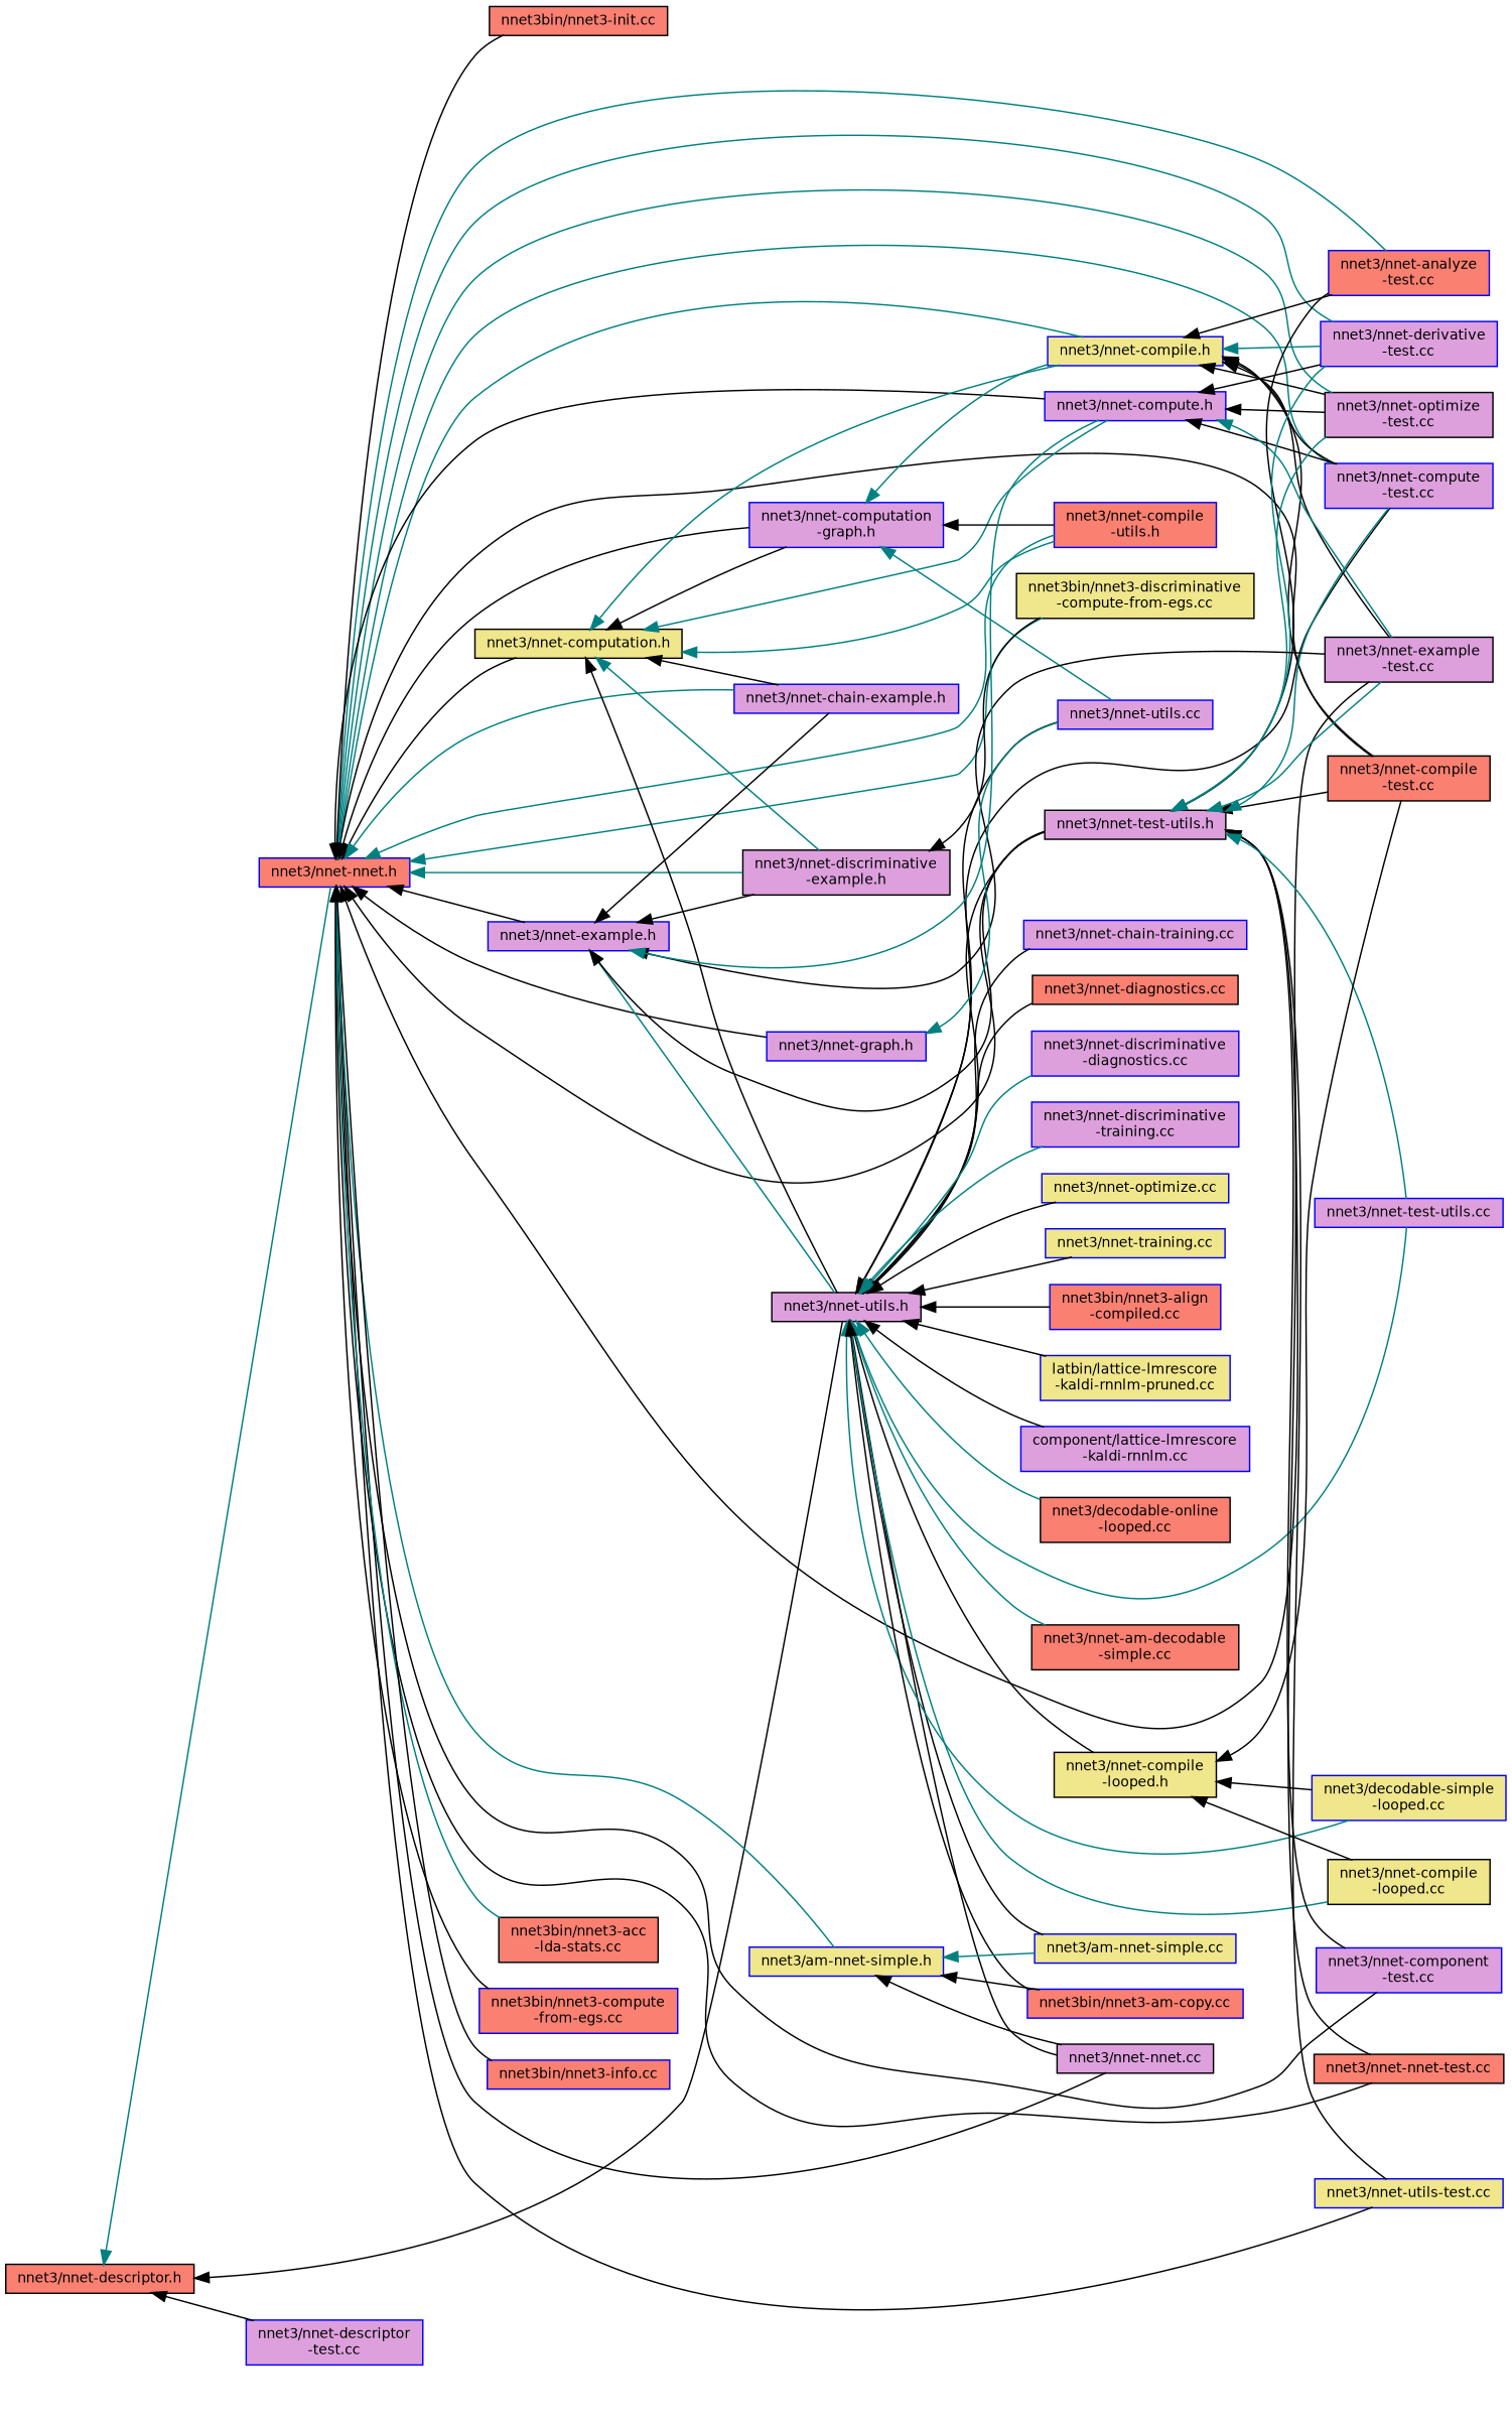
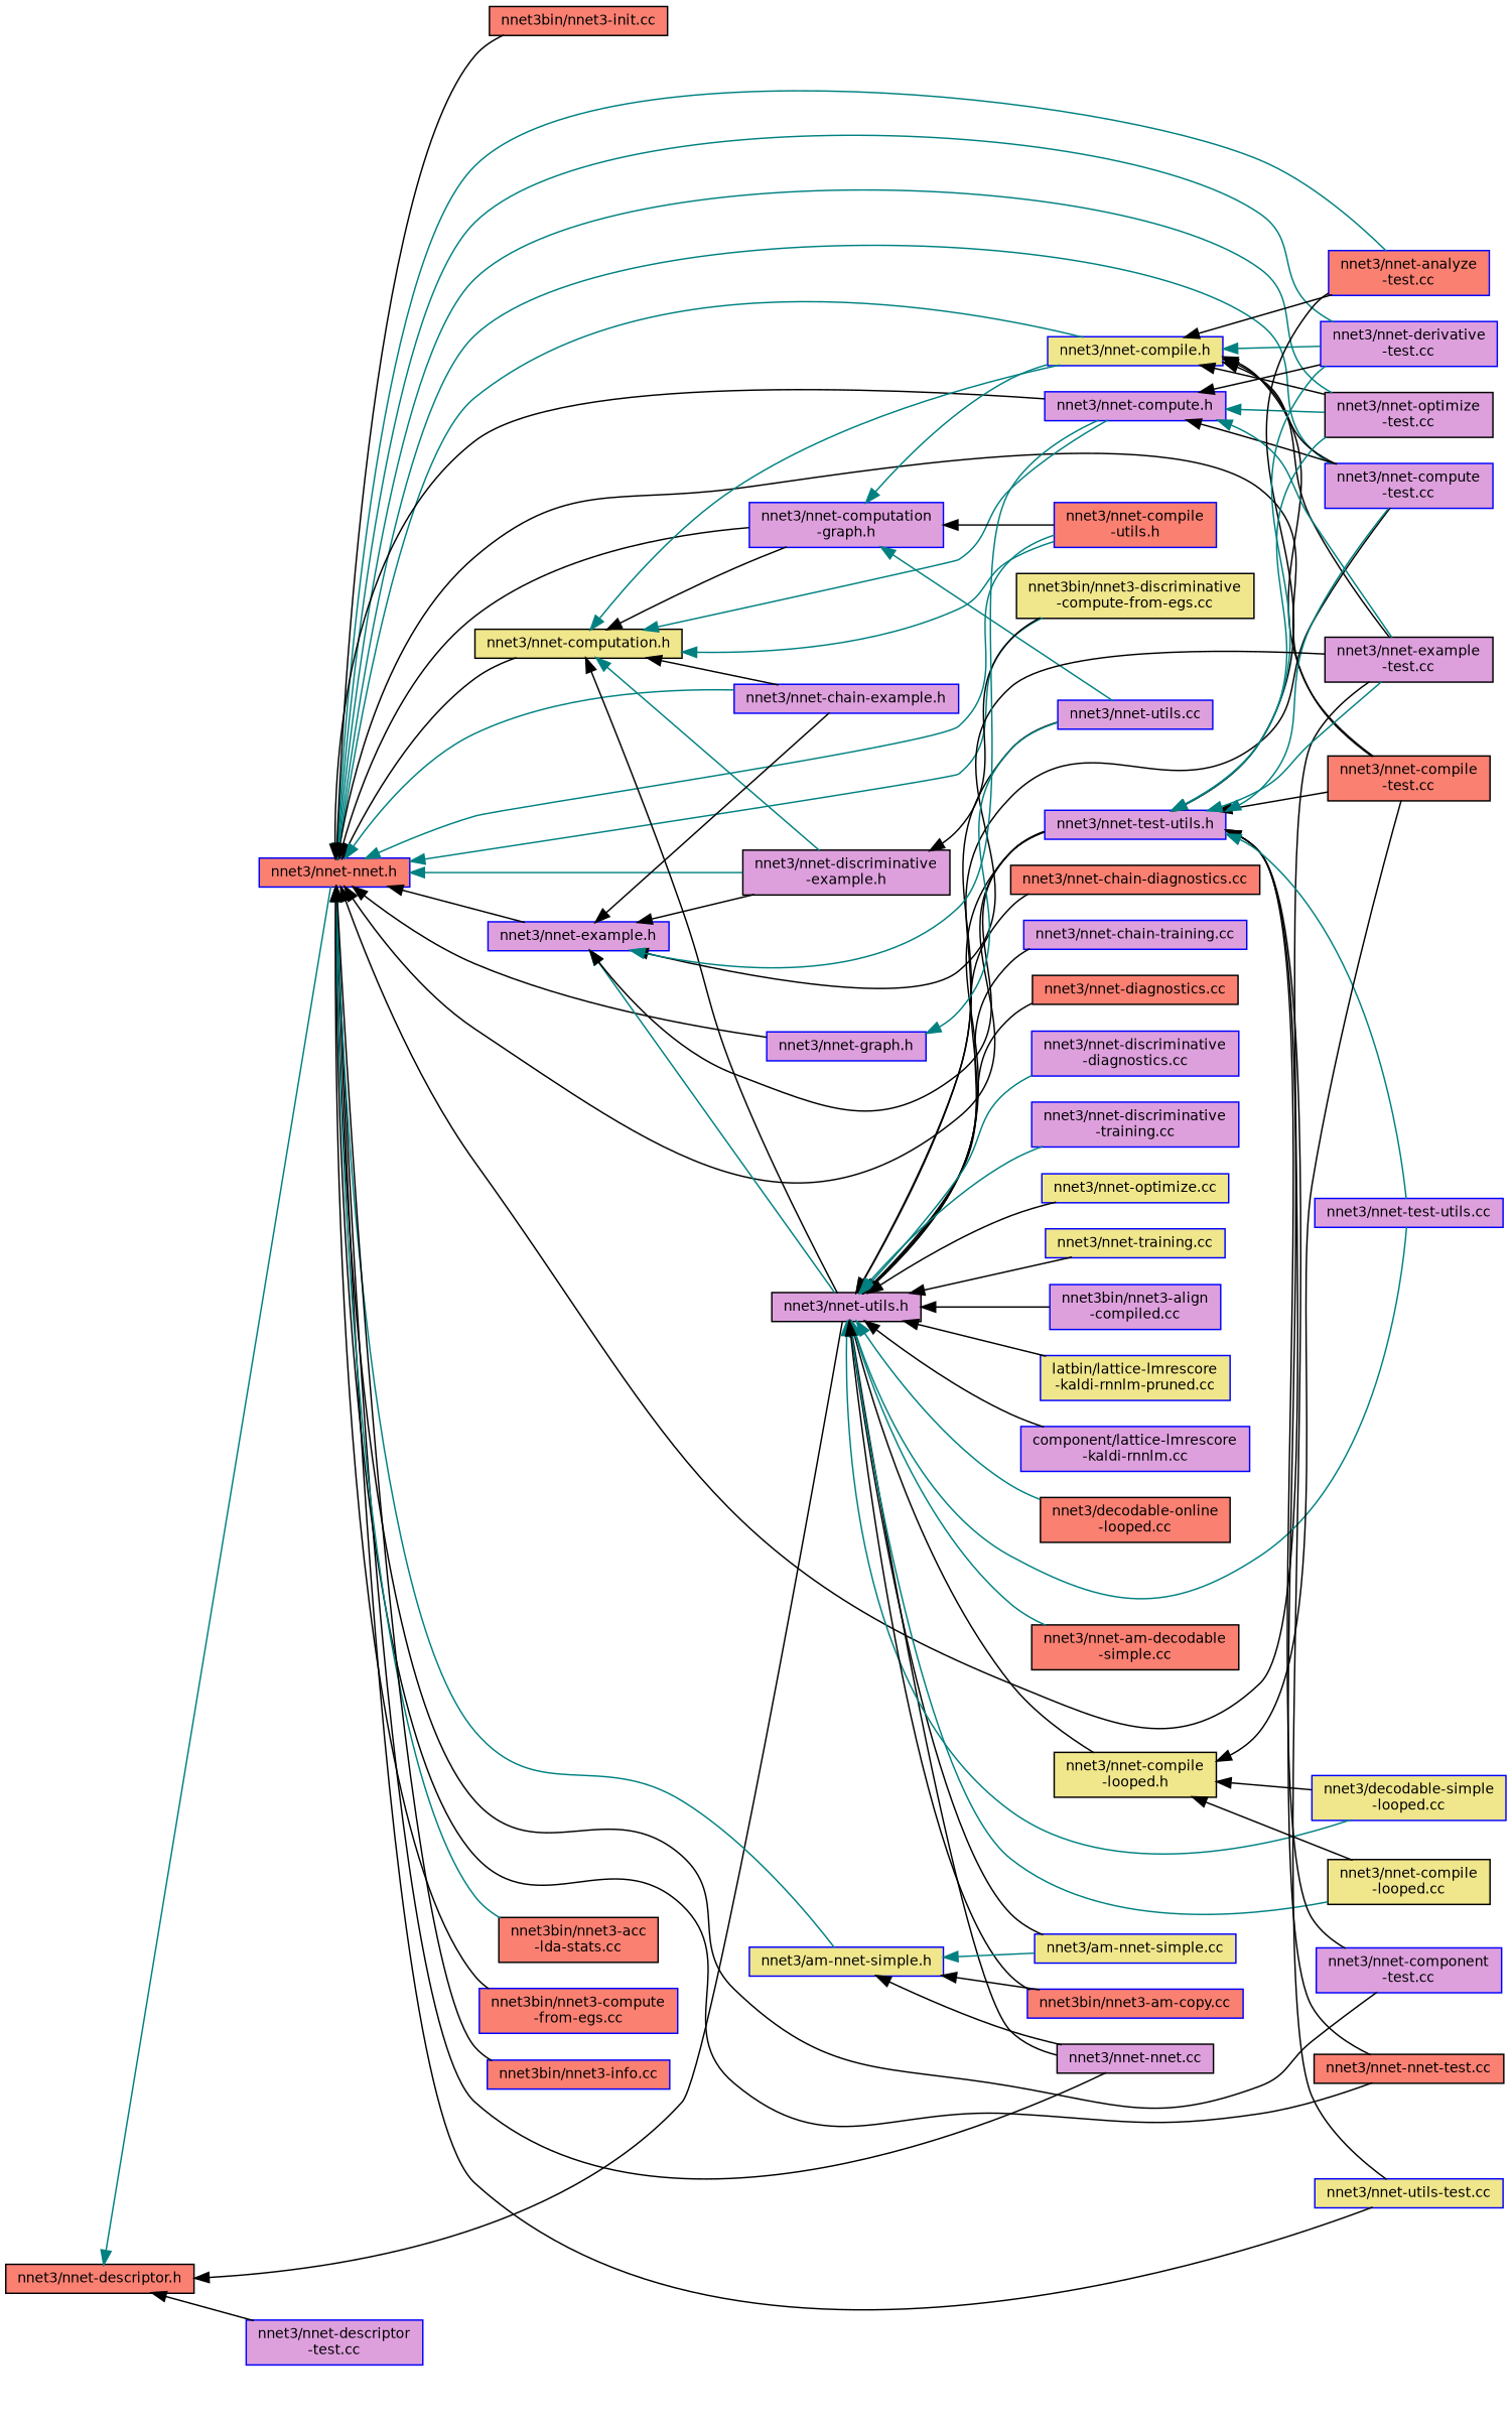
  digraph {
    rankdir=LR
    node [color=blue fillcolor=plum fontname=Helvetica fontsize=10 shape=record style=filled]
    edge [color=black dir=back fontname=Helvetica fontsize=10 labelfontname=Helvetica labelfontsize=10 style=solid]
    n1 [color=black fillcolor=salmon fontcolor=black height=0.2 label="nnet3/nnet-descriptor.h" width=0.4]
    n2 [fillcolor=salmon height=0.2 label="nnet3/nnet-nnet.h" width=0.4]
    n3 [color=black height=0.2 label="nnet3/nnet-utils.h" width=0.4]
    n4 [height=0.2 label="nnet3/nnet-descriptor\l-test.cc" width=0.4]
    n5 [fillcolor=khaki height=0.2 label="nnet3/nnet-compile.h" width=0.4]
    n6 [fillcolor=salmon height=0.2 label="nnet3/nnet-analyze\l-test.cc" width=0.4]
    n7 [color=black fillcolor=salmon height=0.2 label="nnet3/nnet-compile\l-test.cc" width=0.4]
    n8 [height=0.2 label="nnet3/nnet-compute\l-test.cc" width=0.4]
    n9 [height=0.2 label="nnet3/nnet-derivative\l-test.cc" width=0.4]
    n10 [color=black height=0.2 label="nnet3/nnet-example\l-test.cc" width=0.4]
    n11 [color=black height=0.2 label="nnet3/nnet-optimize\l-test.cc" width=0.4]
    n12 [color=black fillcolor=khaki height=0.2 label="nnet3/nnet-computation.h" width=0.4]
    n13 [height=0.2 label="nnet3/nnet-computation\l-graph.h" width=0.4]
    n14 [fillcolor=salmon height=0.2 label="nnet3/nnet-compile\l-utils.h" width=0.4]
    n15 [height=0.2 label="nnet3/nnet-compute.h" width=0.4]
-   n16 [color=black height=0.2 label="nnet3/nnet-test-utils.h" width=0.4]
+   n16 [height=0.2 label="nnet3/nnet-test-utils.h" width=0.4]
    n17 [height=0.2 label="nnet3/nnet-component\l-test.cc" width=0.4]
    n18 [color=black fillcolor=salmon height=0.2 label="nnet3/nnet-nnet-test.cc" width=0.4]
    n19 [fillcolor=khaki height=0.2 label="nnet3/nnet-utils-test.cc" width=0.4]
    n20 [color=black height=0.2 label="nnet3/nnet-nnet.cc" width=0.4]
    n21 [height=0.2 label="nnet3/nnet-chain-example.h" width=0.4]
    n22 [color=black height=0.2 label="nnet3/nnet-discriminative\l-example.h" width=0.4]
    n23 [color=black fillcolor=khaki height=0.2 label="nnet3bin/nnet3-discriminative\l-compute-from-egs.cc" width=0.4]
    n24 [height=0.2 label="nnet3/nnet-example.h" width=0.4]
    n25 [fillcolor=khaki height=0.2 label="nnet3/am-nnet-simple.h" width=0.4]
    n26 [height=0.2 label="nnet3/nnet-graph.h" width=0.4]
    n27 [color=black fillcolor=salmon height=0.2 label="nnet3bin/nnet3-acc\l-lda-stats.cc" width=0.4]
    n28 [fillcolor=salmon height=0.2 label="nnet3bin/nnet3-compute\l-from-egs.cc" width=0.4]
    n29 [fillcolor=salmon height=0.2 label="nnet3bin/nnet3-info.cc" width=0.4]
    n30 [color=black fillcolor=salmon height=0.2 label="nnet3bin/nnet3-init.cc" width=0.4]
    n31 [height=0.2 label="nnet3/nnet-utils.cc" width=0.4]
    n32 [fillcolor=khaki height=0.2 label="latbin/lattice-lmrescore\l-kaldi-rnnlm-pruned.cc" width=0.4]
    n33 [height=0.2 label="component/lattice-lmrescore\l-kaldi-rnnlm.cc" width=0.4]
    n34 [fillcolor=khaki height=0.2 label="nnet3/am-nnet-simple.cc" width=0.4]
    n35 [color=black fillcolor=salmon height=0.2 label="nnet3/decodable-online\l-looped.cc" width=0.4]
    n36 [fillcolor=khaki height=0.2 label="nnet3/decodable-simple\l-looped.cc" width=0.4]
    n37 [color=black fillcolor=khaki height=0.2 label="nnet3/nnet-compile\l-looped.h" width=0.4]
    n38 [color=black fillcolor=khaki height=0.2 label="nnet3/nnet-compile\l-looped.cc" width=0.4]
    n39 [color=black fillcolor=salmon height=0.2 label="nnet3/nnet-am-decodable\l-simple.cc" width=0.4]
    n40 [height=0.2 label="nnet3/nnet-test-utils.cc" width=0.4]
+   n41 [color=black fillcolor=salmon height=0.2 label="nnet3/nnet-chain-diagnostics.cc" width=0.4]
    n42 [height=0.2 label="nnet3/nnet-chain-training.cc" width=0.4]
    n43 [color=black fillcolor=salmon height=0.2 label="nnet3/nnet-diagnostics.cc" width=0.4]
    n44 [height=0.2 label="nnet3/nnet-discriminative\l-diagnostics.cc" width=0.4]
    n45 [height=0.2 label="nnet3/nnet-discriminative\l-training.cc" width=0.4]
    n46 [fillcolor=khaki height=0.2 label="nnet3/nnet-optimize.cc" width=0.4]
    n47 [fillcolor=khaki height=0.2 label="nnet3/nnet-training.cc" width=0.4]
-   n48 [fillcolor=salmon height=0.2 label="nnet3bin/nnet3-align\l-compiled.cc" width=0.4]
+   n48 [height=0.2 label="nnet3bin/nnet3-align\l-compiled.cc" width=0.4]
    n49 [fillcolor=salmon height=0.2 label="nnet3bin/nnet3-am-copy.cc" width=0.4]
    n1 -> n2 [color=teal]
    n1 -> n3
    n1 -> n4
    n2 -> n5 [color=teal]
    n2 -> n6 [color=teal]
    n2 -> n7
    n2 -> n8 [color=teal]
    n2 -> n9 [color=teal]
    n2 -> n10
    n2 -> n11 [color=teal]
    n2 -> n12
    n2 -> n13
    n2 -> n14 [color=teal]
    n2 -> n15
    n2 -> n16
    n2 -> n17
    n2 -> n18
    n2 -> n19
    n2 -> n20
    n2 -> n21 [color=teal]
    n2 -> n22 [color=teal]
    n2 -> n23 [color=teal]
    n2 -> n24
    n2 -> n25 [color=teal]
    n2 -> n26
    n2 -> n27 [color=teal]
    n2 -> n28
    n2 -> n29
    n2 -> n30
    n3 -> n8
    n3 -> n16
    n3 -> n20
    n3 -> n31
    n3 -> n32
    n3 -> n33
    n3 -> n34
    n3 -> n35 [color=teal]
    n3 -> n36 [color=teal]
    n3 -> n37
    n3 -> n38 [color=teal]
    n3 -> n39 [color=teal]
    n3 -> n40 [color=teal]
+   n3 -> n41
    n3 -> n42
    n3 -> n43
    n3 -> n44 [color=teal]
    n3 -> n45 [color=teal]
    n3 -> n46
    n3 -> n47
    n3 -> n48
    n3 -> n49
    n5 -> n6
    n5 -> n7
    n5 -> n8
    n5 -> n9 [color=teal]
    n5 -> n10
    n5 -> n11
    n12 -> n3
    n12 -> n5 [color=teal]
    n12 -> n13
    n12 -> n14 [color=teal]
    n12 -> n15 [color=teal]
    n12 -> n21
    n12 -> n22 [color=teal]
    n13 -> n5 [color=teal]
    n13 -> n14
    n13 -> n31 [color=teal]
    n15 -> n8
    n15 -> n9
    n15 -> n10 [color=teal]
-   n15 -> n11
+   n15 -> n11 [color=teal]
    n16 -> n6
    n16 -> n7
    n16 -> n8 [color=teal]
    n16 -> n9 [color=teal]
    n16 -> n10 [color=teal]
    n16 -> n11 [color=teal]
    n16 -> n17
    n16 -> n18
    n16 -> n19
    n16 -> n40 [color=teal]
    n22 -> n23
    n24 -> n3 [color=teal]
    n24 -> n10
    n24 -> n15 [color=teal]
    n24 -> n16
    n24 -> n21
    n24 -> n22
    n25 -> n20
    n25 -> n34 [color=teal]
    n25 -> n49
    n26 -> n31 [color=teal]
    n37 -> n7
    n37 -> n36
    n37 -> n38
  }
